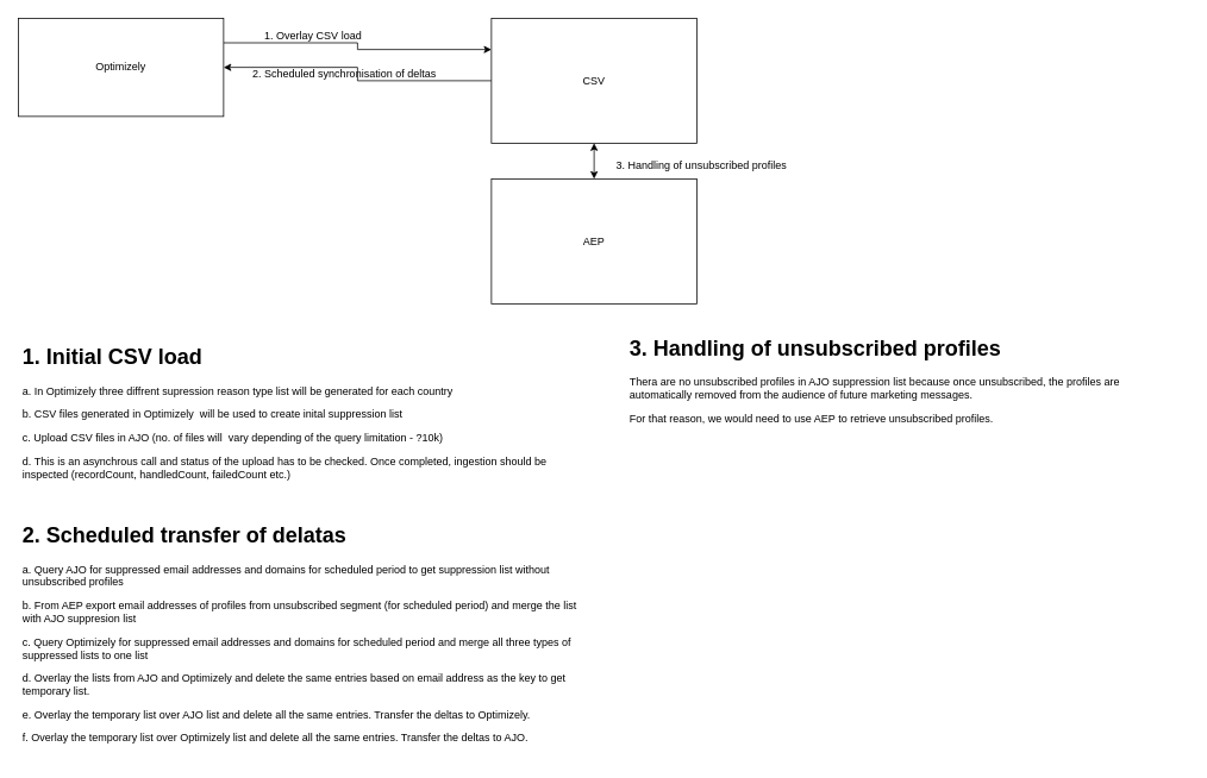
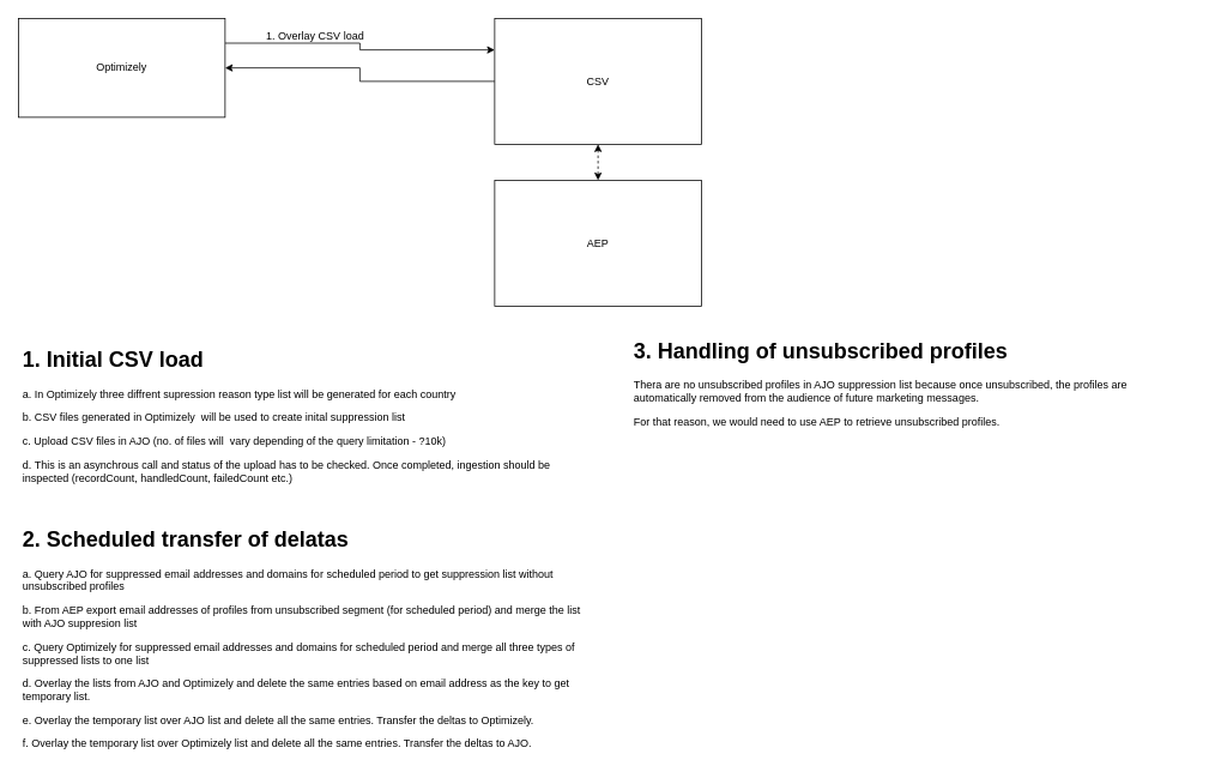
  <mxCell id="0" />
  <mxCell id="1" parent="0" />
  <mxCell id="2" style="edgeStyle=orthogonalEdgeStyle;rounded=0;orthogonalLoop=1;jettySize=auto;html=1;exitX=0;exitY=0.5;exitDx=0;exitDy=0;entryX=1;entryY=0.5;entryDx=0;entryDy=0;" edge="1" parent="1" source="4" target="6"><mxGeometry relative="1" as="geometry" /></mxCell>
- <mxCell id="3" style="edgeStyle=orthogonalEdgeStyle;rounded=0;orthogonalLoop=1;jettySize=auto;html=1;exitX=0.5;exitY=1;exitDx=0;exitDy=0;entryX=0.5;entryY=0;entryDx=0;entryDy=0;endArrow=classic;endFill=1;startArrow=classic;startFill=1;" edge="1" parent="1" source="4" target="8"><mxGeometry relative="1" as="geometry" /></mxCell>
+ <mxCell id="3" style="edgeStyle=orthogonalEdgeStyle;rounded=0;orthogonalLoop=1;jettySize=auto;html=1;exitX=0.5;exitY=1;exitDx=0;exitDy=0;entryX=0.5;entryY=0;entryDx=0;entryDy=0;endArrow=classic;endFill=1;startArrow=classic;startFill=1;dashed=1;" edge="1" parent="1" source="4" target="8"><mxGeometry relative="1" as="geometry" /></mxCell>
  <mxCell id="4" value="CSV" style="rounded=0;whiteSpace=wrap;html=1;" vertex="1" parent="1"><mxGeometry x="550" y="20" width="230" height="140" as="geometry" /></mxCell>
  <mxCell id="5" style="edgeStyle=orthogonalEdgeStyle;rounded=0;orthogonalLoop=1;jettySize=auto;html=1;exitX=1;exitY=0.25;exitDx=0;exitDy=0;entryX=0;entryY=0.25;entryDx=0;entryDy=0;" edge="1" parent="1" source="6" target="4"><mxGeometry relative="1" as="geometry" /></mxCell>
  <mxCell id="6" value="Optimizely" style="rounded=0;whiteSpace=wrap;html=1;" vertex="1" parent="1"><mxGeometry x="20" y="20" width="230" height="110" as="geometry" /></mxCell>
  <mxCell id="7" value="1. Overlay CSV load" style="text;html=1;align=center;verticalAlign=middle;resizable=0;points=[];autosize=1;strokeColor=none;fillColor=none;" vertex="1" parent="1"><mxGeometry x="290" y="25" width="120" height="30" as="geometry" /></mxCell>
  <mxCell id="8" value="AEP" style="rounded=0;whiteSpace=wrap;html=1;" vertex="1" parent="1"><mxGeometry x="550" y="200" width="230" height="140" as="geometry" /></mxCell>
- <mxCell id="9" value="2. Scheduled synchronisation of deltas" style="text;html=1;align=center;verticalAlign=middle;resizable=0;points=[];autosize=1;strokeColor=none;fillColor=none;" vertex="1" parent="1"><mxGeometry x="270" y="67" width="230" height="30" as="geometry" /></mxCell>
- <mxCell id="10" value="3. Handling of unsubscribed profiles" style="text;html=1;align=center;verticalAlign=middle;resizable=0;points=[];autosize=1;strokeColor=none;fillColor=none;" vertex="1" parent="1"><mxGeometry x="680" y="170" width="210" height="30" as="geometry" /></mxCell>
  <mxCell id="11" value="&lt;h1&gt;1. Initial CSV load&lt;/h1&gt;&lt;p&gt;a. In Optimizely three diffrent supression reason type list will be generated for each country&lt;br&gt;&lt;/p&gt;&lt;p&gt;b. CSV files generated in Optimizely&amp;nbsp; will be used to create inital suppression list&lt;/p&gt;&lt;p&gt;c. Upload CSV files in AJO (no. of files will&amp;nbsp; vary depending of the query limitation - ?10k)&lt;/p&gt;&lt;p&gt;d.&amp;nbsp;&lt;span style=&quot;background-color: initial;&quot;&gt;This is an asynchrous call and status of the upload has to be checked&lt;/span&gt;&lt;span style=&quot;background-color: initial;&quot;&gt;. Once completed, ingestion should be inspected (recordCount, handledCount, failedCount etc.)&lt;/span&gt;&lt;/p&gt;" style="text;html=1;strokeColor=none;fillColor=none;spacing=5;spacingTop=-20;whiteSpace=wrap;overflow=hidden;rounded=0;" vertex="1" parent="1"><mxGeometry x="20" y="380" width="630" height="170" as="geometry" /></mxCell>
  <mxCell id="12" value="&lt;h1&gt;2. Scheduled transfer of delatas&lt;/h1&gt;&lt;p&gt;a. Query AJO for suppressed email addresses and domains for scheduled period to get suppression list without unsubscribed profiles&lt;/p&gt;&lt;p&gt;b. From AEP export email addresses of profiles from&amp;nbsp;&lt;span style=&quot;background-color: initial;&quot;&gt;unsubscribed segment (for scheduled period) and merge the list with AJO suppresion list&lt;/span&gt;&lt;/p&gt;c. Query Optimizely for suppressed email addresses and domains for scheduled period and merge all three types of suppressed lists to one list&lt;p&gt;d. Overlay the lists from AJO and Optimizely and delete the same entries based on email address as the key to get temporary list.&lt;br&gt;&lt;/p&gt;&lt;p&gt;e. Overlay the temporary list over AJO list and delete all the same entries. Transfer the deltas to Optimizely.&lt;br&gt;&lt;/p&gt;&lt;p&gt;f. Overlay the temporary list over Optimizely&amp;nbsp;list and delete all the same entries. Transfer the deltas to AJO.&lt;br&gt;&lt;/p&gt;" style="text;html=1;strokeColor=none;fillColor=none;spacing=5;spacingTop=-20;whiteSpace=wrap;overflow=hidden;rounded=0;" vertex="1" parent="1"><mxGeometry x="20" y="580" width="630" height="270" as="geometry" /></mxCell>
  <mxCell id="13" value="&lt;h1&gt;3. Handling of unsubscribed profiles&lt;/h1&gt;&lt;p&gt;Thera are no unsubscribed profiles in AJO suppression list because once unsubscribed, the profiles are automatically removed from the audience of future marketing messages.&lt;br&gt;&lt;/p&gt;&lt;p&gt;For that reason, we would need to use AEP to retrieve unsubscribed profiles.&lt;/p&gt;" style="text;html=1;strokeColor=none;fillColor=none;spacing=5;spacingTop=-20;whiteSpace=wrap;overflow=hidden;rounded=0;" vertex="1" parent="1"><mxGeometry x="700" y="370" width="630" height="170" as="geometry" /></mxCell>
